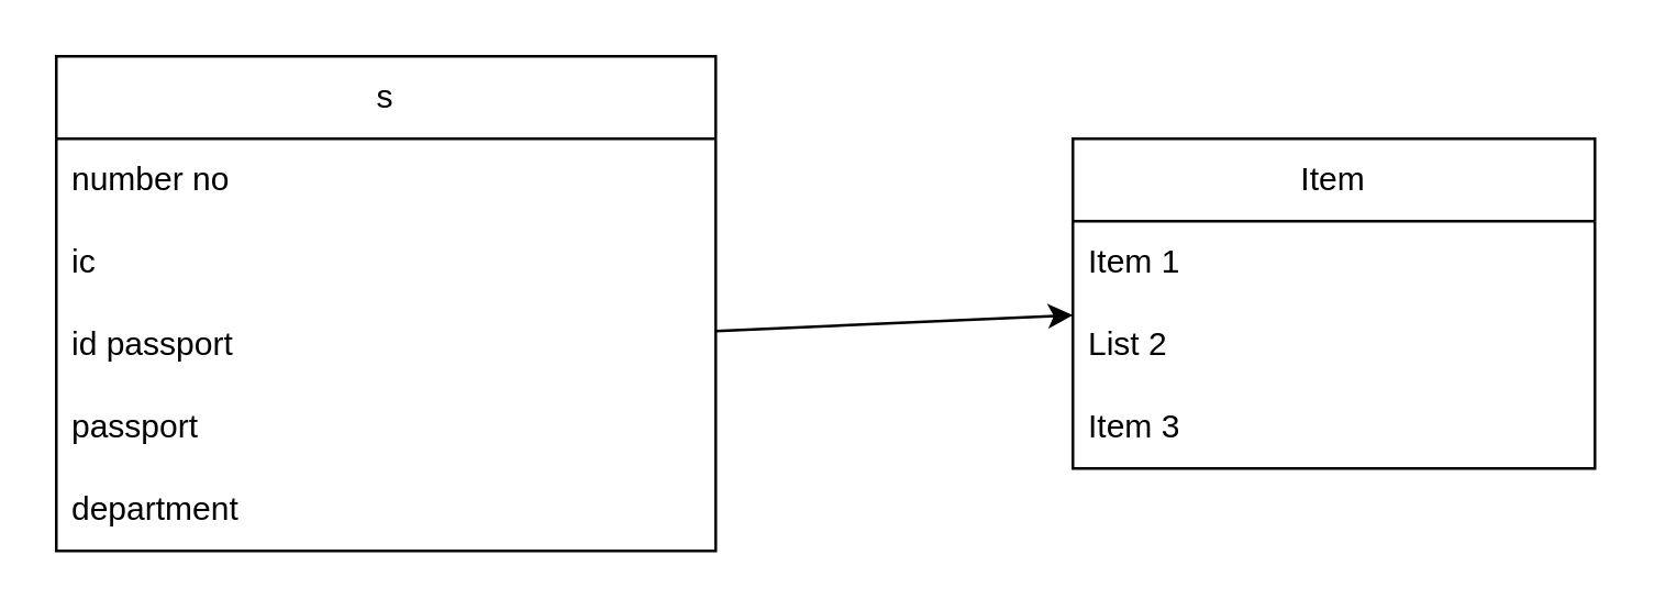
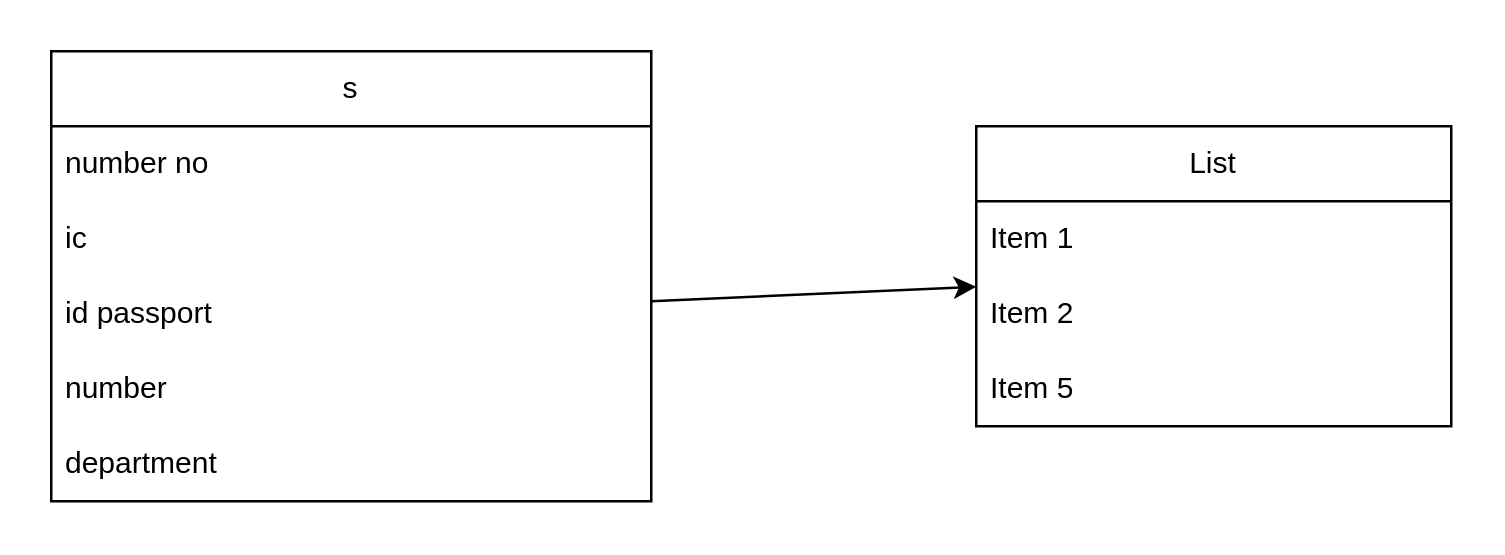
  <mxCell id="0" />
  <mxCell id="1" parent="0" />
  <mxCell id="2" value="s" style="swimlane;fontStyle=0;childLayout=stackLayout;horizontal=1;startSize=30;horizontalStack=0;resizeParent=1;resizeParentMax=0;resizeLast=0;collapsible=1;marginBottom=0;whiteSpace=wrap;html=1;" vertex="1" parent="1"><mxGeometry x="20" y="20" width="240" height="180" as="geometry" /></mxCell>
  <mxCell id="3" value="number no" style="text;strokeColor=none;fillColor=none;align=left;verticalAlign=middle;spacingLeft=4;spacingRight=4;overflow=hidden;points=[[0,0.5],[1,0.5]];portConstraint=eastwest;rotatable=0;whiteSpace=wrap;html=1;" vertex="1" parent="2"><mxGeometry y="30" width="240" height="30" as="geometry" /></mxCell>
  <mxCell id="4" value="ic" style="text;strokeColor=none;fillColor=none;align=left;verticalAlign=middle;spacingLeft=4;spacingRight=4;overflow=hidden;points=[[0,0.5],[1,0.5]];portConstraint=eastwest;rotatable=0;whiteSpace=wrap;html=1;" vertex="1" parent="2"><mxGeometry y="60" width="240" height="30" as="geometry" /></mxCell>
  <mxCell id="5" value="id passport" style="text;strokeColor=none;fillColor=none;align=left;verticalAlign=middle;spacingLeft=4;spacingRight=4;overflow=hidden;points=[[0,0.5],[1,0.5]];portConstraint=eastwest;rotatable=0;whiteSpace=wrap;html=1;" vertex="1" parent="2"><mxGeometry y="90" width="240" height="30" as="geometry" /></mxCell>
- <mxCell id="6" value="passport" style="text;strokeColor=none;fillColor=none;align=left;verticalAlign=middle;spacingLeft=4;spacingRight=4;overflow=hidden;points=[[0,0.5],[1,0.5]];portConstraint=eastwest;rotatable=0;whiteSpace=wrap;html=1;" vertex="1" parent="2"><mxGeometry y="120" width="240" height="30" as="geometry" /></mxCell>
+ <mxCell id="6" value="number" style="text;strokeColor=none;fillColor=none;align=left;verticalAlign=middle;spacingLeft=4;spacingRight=4;overflow=hidden;points=[[0,0.5],[1,0.5]];portConstraint=eastwest;rotatable=0;whiteSpace=wrap;html=1;" vertex="1" parent="2"><mxGeometry y="120" width="240" height="30" as="geometry" /></mxCell>
  <mxCell id="7" value="department" style="text;strokeColor=none;fillColor=none;align=left;verticalAlign=middle;spacingLeft=4;spacingRight=4;overflow=hidden;points=[[0,0.5],[1,0.5]];portConstraint=eastwest;rotatable=0;whiteSpace=wrap;html=1;" vertex="1" parent="2"><mxGeometry y="150" width="240" height="30" as="geometry" /></mxCell>
  <mxCell id="8" value="" style="endArrow=classic;html=1;rounded=0;" edge="1" parent="1" target="9"><mxGeometry width="50" height="50" relative="1" as="geometry"><mxPoint x="260" y="120" as="sourcePoint" /><mxPoint x="460" y="120" as="targetPoint" /></mxGeometry></mxCell>
- <mxCell id="9" value="Item" style="swimlane;fontStyle=0;childLayout=stackLayout;horizontal=1;startSize=30;horizontalStack=0;resizeParent=1;resizeParentMax=0;resizeLast=0;collapsible=1;marginBottom=0;whiteSpace=wrap;html=1;" vertex="1" parent="1"><mxGeometry x="390" y="50" width="190" height="120" as="geometry" /></mxCell>
+ <mxCell id="9" value="List" style="swimlane;fontStyle=0;childLayout=stackLayout;horizontal=1;startSize=30;horizontalStack=0;resizeParent=1;resizeParentMax=0;resizeLast=0;collapsible=1;marginBottom=0;whiteSpace=wrap;html=1;" vertex="1" parent="1"><mxGeometry x="390" y="50" width="190" height="120" as="geometry" /></mxCell>
  <mxCell id="10" value="Item 1" style="text;strokeColor=none;fillColor=none;align=left;verticalAlign=middle;spacingLeft=4;spacingRight=4;overflow=hidden;points=[[0,0.5],[1,0.5]];portConstraint=eastwest;rotatable=0;whiteSpace=wrap;html=1;" vertex="1" parent="9"><mxGeometry y="30" width="190" height="30" as="geometry" /></mxCell>
- <mxCell id="11" value="List 2" style="text;strokeColor=none;fillColor=none;align=left;verticalAlign=middle;spacingLeft=4;spacingRight=4;overflow=hidden;points=[[0,0.5],[1,0.5]];portConstraint=eastwest;rotatable=0;whiteSpace=wrap;html=1;" vertex="1" parent="9"><mxGeometry y="60" width="190" height="30" as="geometry" /></mxCell>
- <mxCell id="12" value="Item 3" style="text;strokeColor=none;fillColor=none;align=left;verticalAlign=middle;spacingLeft=4;spacingRight=4;overflow=hidden;points=[[0,0.5],[1,0.5]];portConstraint=eastwest;rotatable=0;whiteSpace=wrap;html=1;" vertex="1" parent="9"><mxGeometry y="90" width="190" height="30" as="geometry" /></mxCell>
+ <mxCell id="11" value="Item 2" style="text;strokeColor=none;fillColor=none;align=left;verticalAlign=middle;spacingLeft=4;spacingRight=4;overflow=hidden;points=[[0,0.5],[1,0.5]];portConstraint=eastwest;rotatable=0;whiteSpace=wrap;html=1;" vertex="1" parent="9"><mxGeometry y="60" width="190" height="30" as="geometry" /></mxCell>
+ <mxCell id="12" value="Item 5" style="text;strokeColor=none;fillColor=none;align=left;verticalAlign=middle;spacingLeft=4;spacingRight=4;overflow=hidden;points=[[0,0.5],[1,0.5]];portConstraint=eastwest;rotatable=0;whiteSpace=wrap;html=1;" vertex="1" parent="9"><mxGeometry y="90" width="190" height="30" as="geometry" /></mxCell>
